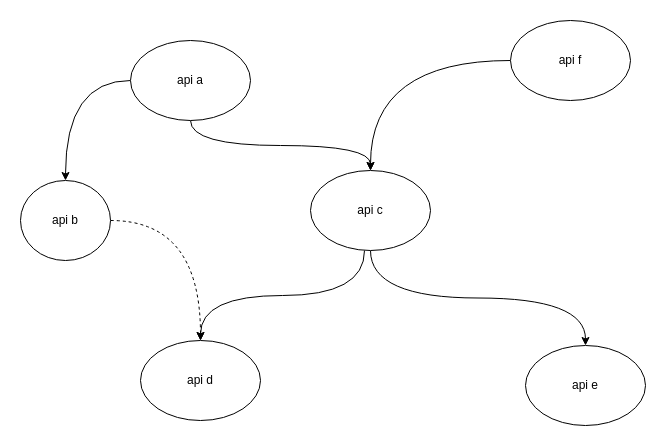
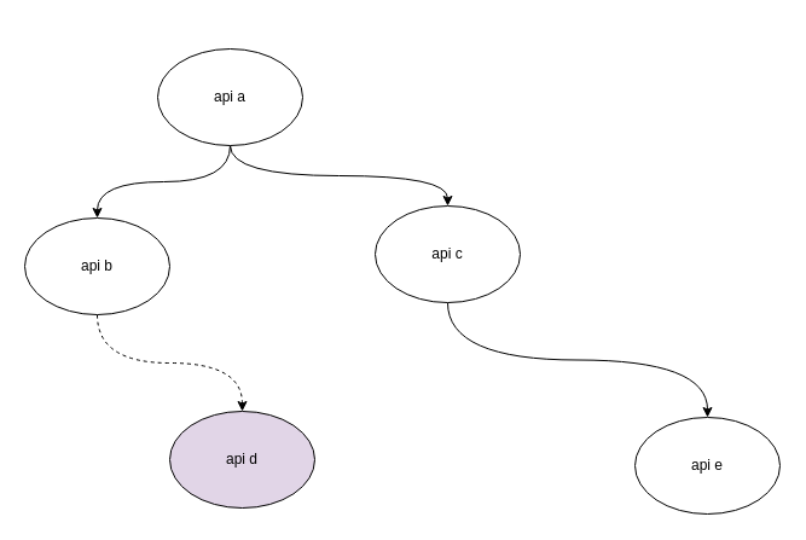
  <mxCell id="0" />
  <mxCell id="1" parent="0" />
  <mxCell id="2" style="edgeStyle=orthogonalEdgeStyle;rounded=0;orthogonalLoop=1;jettySize=auto;html=1;entryX=0.5;entryY=0;entryDx=0;entryDy=0;curved=1;" edge="1" parent="1" source="4" target="6"><mxGeometry relative="1" as="geometry" /></mxCell>
  <mxCell id="3" style="edgeStyle=orthogonalEdgeStyle;curved=1;rounded=0;orthogonalLoop=1;jettySize=auto;html=1;exitX=0.5;exitY=1;exitDx=0;exitDy=0;" edge="1" parent="1" source="4" target="9"><mxGeometry relative="1" as="geometry"><mxPoint x="190" y="110" as="sourcePoint" /></mxGeometry></mxCell>
  <mxCell id="4" value="api a" style="ellipse;whiteSpace=wrap;html=1;" vertex="1" parent="1"><mxGeometry x="130" y="40" width="120" height="80" as="geometry" /></mxCell>
  <mxCell id="5" style="edgeStyle=orthogonalEdgeStyle;curved=1;rounded=0;orthogonalLoop=1;jettySize=auto;html=1;dashed=1;" edge="1" parent="1" source="6" target="10"><mxGeometry relative="1" as="geometry" /></mxCell>
- <mxCell id="6" value="api b" style="ellipse;whiteSpace=wrap;html=1;" vertex="1" parent="1"><mxGeometry x="20" y="180" width="90" height="80" as="geometry" /></mxCell>
+ <mxCell id="6" value="api b" style="ellipse;whiteSpace=wrap;html=1;" vertex="1" parent="1"><mxGeometry x="20" y="180" width="120" height="80" as="geometry" /></mxCell>
  <mxCell id="7" style="edgeStyle=orthogonalEdgeStyle;curved=1;rounded=0;orthogonalLoop=1;jettySize=auto;html=1;exitX=0.5;exitY=1;exitDx=0;exitDy=0;" edge="1" parent="1" source="9" target="13"><mxGeometry relative="1" as="geometry" /></mxCell>
- <mxCell id="8" style="edgeStyle=orthogonalEdgeStyle;curved=1;rounded=0;orthogonalLoop=1;jettySize=auto;html=1;exitX=0.45;exitY=1;exitDx=0;exitDy=0;exitPerimeter=0;" edge="1" parent="1" source="9" target="10"><mxGeometry relative="1" as="geometry" /></mxCell>
  <mxCell id="9" value="api c" style="ellipse;whiteSpace=wrap;html=1;" vertex="1" parent="1"><mxGeometry x="310" y="170" width="120" height="80" as="geometry" /></mxCell>
- <mxCell id="10" value="api d" style="ellipse;whiteSpace=wrap;html=1;" vertex="1" parent="1"><mxGeometry x="140" y="340" width="120" height="80" as="geometry" /></mxCell>
- <mxCell id="11" style="edgeStyle=orthogonalEdgeStyle;curved=1;rounded=0;orthogonalLoop=1;jettySize=auto;html=1;entryX=0.5;entryY=0;entryDx=0;entryDy=0;" edge="1" parent="1" source="12" target="9"><mxGeometry relative="1" as="geometry" /></mxCell>
- <mxCell id="12" value="api f" style="ellipse;whiteSpace=wrap;html=1;" vertex="1" parent="1"><mxGeometry x="510" y="20" width="120" height="80" as="geometry" /></mxCell>
+ <mxCell id="10" value="api d" style="ellipse;whiteSpace=wrap;html=1;fillColor=#e1d5e7;" vertex="1" parent="1"><mxGeometry x="140" y="340" width="120" height="80" as="geometry" /></mxCell>
  <mxCell id="13" value="api e" style="ellipse;whiteSpace=wrap;html=1;" vertex="1" parent="1"><mxGeometry x="525" y="345" width="120" height="80" as="geometry" /></mxCell>
